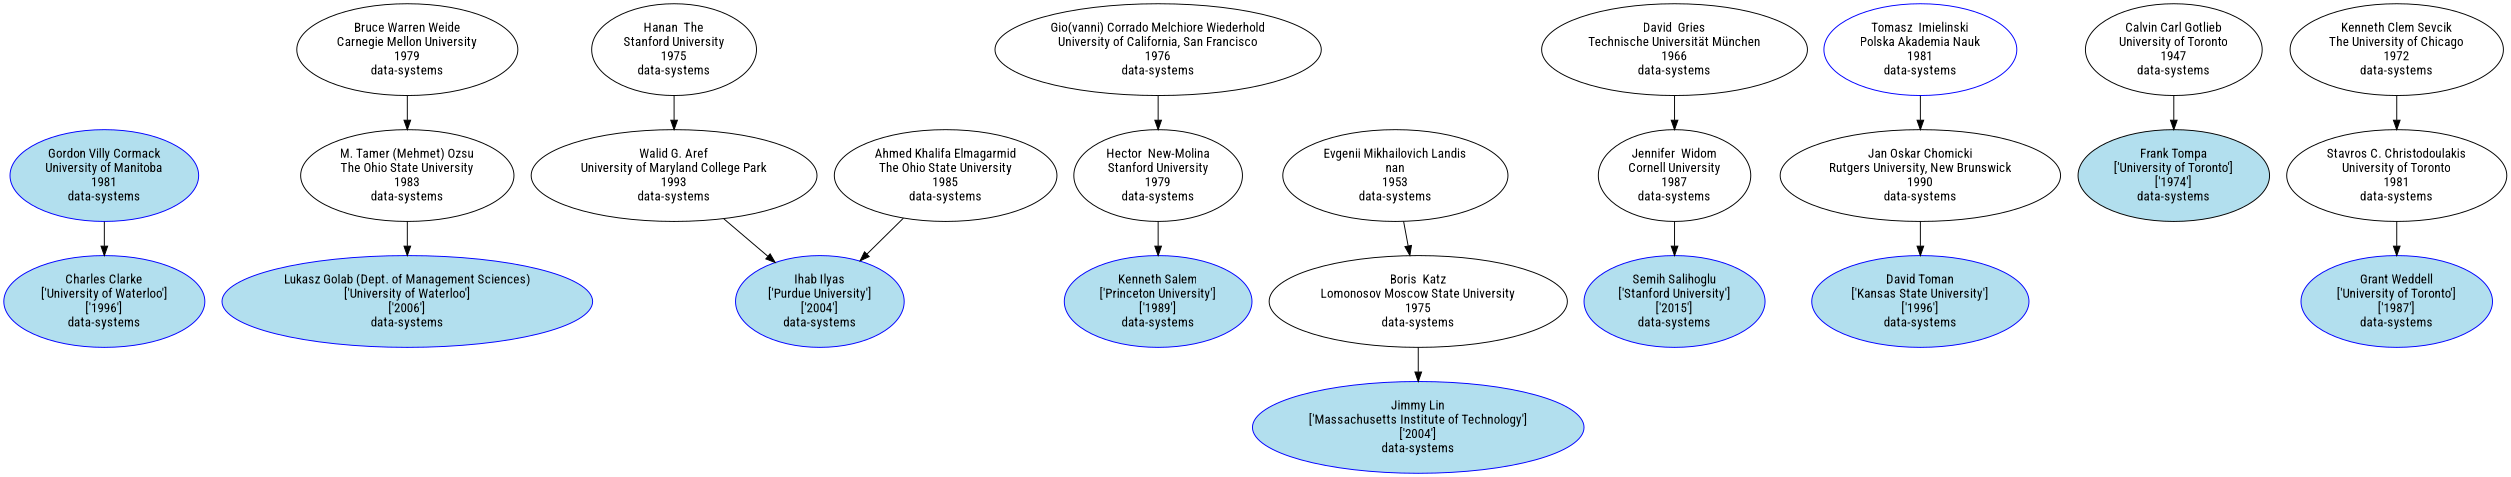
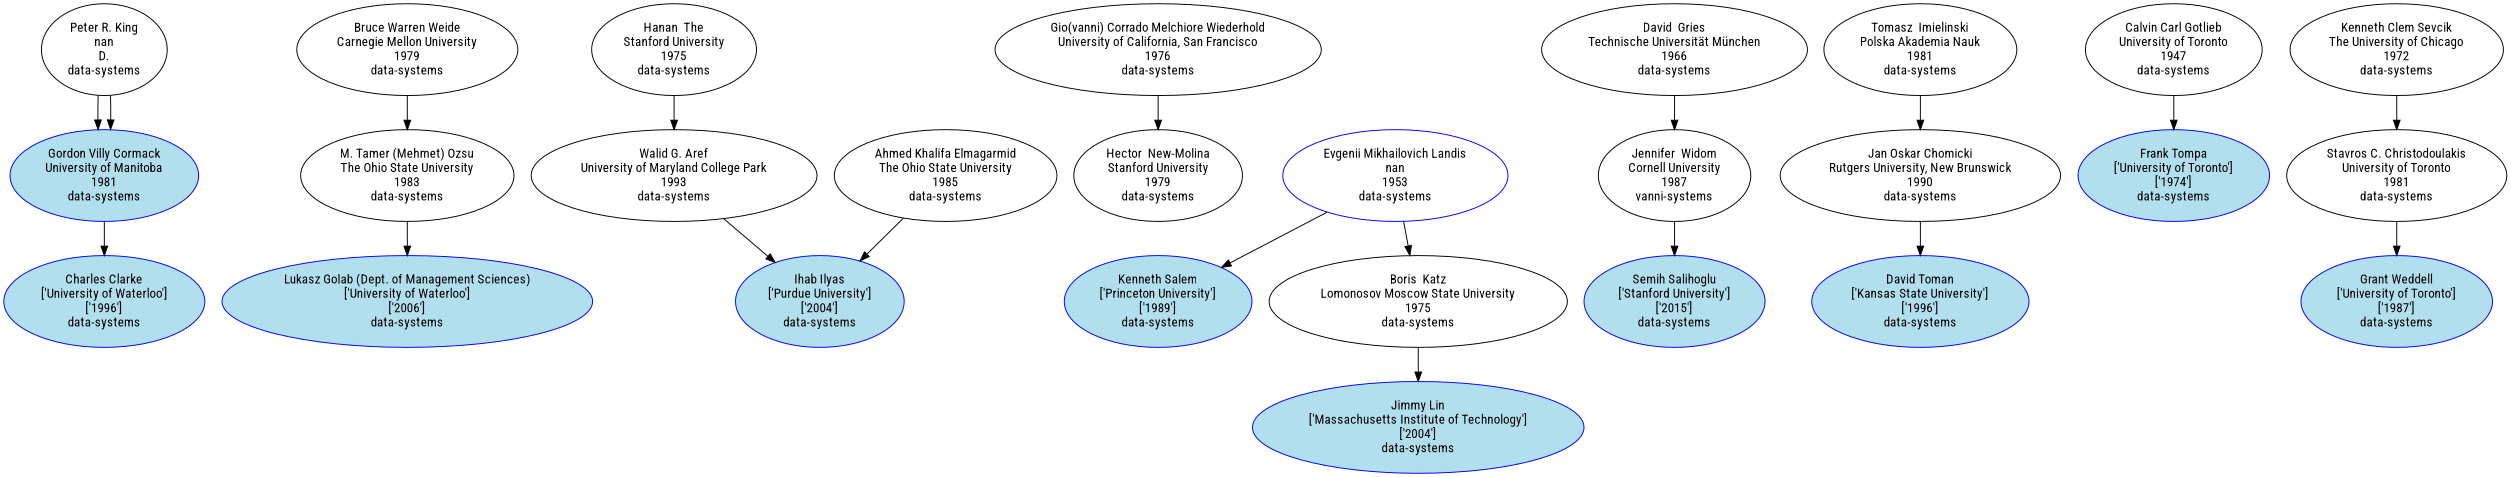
  digraph {
    fontname="Roboto Condensed"
    node [fontname="Roboto Condensed"]
    edge [fontname="Roboto Condensed"]
    n1 [color=blue fillcolor=lightblue2 label="Charles Clarke\n['University of Waterloo']\n['1996']\ndata-systems" style=filled]
    n2 [color=blue fillcolor=lightblue2 label="Gordon Villy Cormack\nUniversity of Manitoba\n1981\ndata-systems" style=filled]
    n3 [color=blue fillcolor=lightblue2 label="Lukasz Golab (Dept. of Management Sciences)\n['University of Waterloo']\n['2006']\ndata-systems" style=filled]
    n4 [color=blue fillcolor=lightblue2 label="Ihab Ilyas\n['Purdue University']\n['2004']\ndata-systems" style=filled]
    n5 [color=blue fillcolor=lightblue2 label="Jimmy Lin\n['Massachusetts Institute of Technology']\n['2004']\ndata-systems" style=filled]
    n6 [color=blue fillcolor=lightblue2 label="Kenneth Salem\n['Princeton University']\n['1989']\ndata-systems" style=filled]
    n7 [color=blue fillcolor=lightblue2 label="Semih Salihoglu\n['Stanford University']\n['2015']\ndata-systems" style=filled]
    n8 [color=blue fillcolor=lightblue2 label="David Toman\n['Kansas State University']\n['1996']\ndata-systems" style=filled]
-   n9 [color=black fillcolor=lightblue2 label="Frank Tompa\n['University of Toronto']\n['1974']\ndata-systems" style=filled]
+   n9 [color=blue fillcolor=lightblue2 label="Frank Tompa\n['University of Toronto']\n['1974']\ndata-systems" style=filled]
    n10 [color=blue fillcolor=lightblue2 label="Grant Weddell\n['University of Toronto']\n['1987']\ndata-systems" style=filled]
+   n11 [label="Peter R. King\nnan\nD.\ndata-systems"]
    n12 [label="M. Tamer (Mehmet) Ozsu\nThe Ohio State University\n1983\ndata-systems"]
    n13 [label="Walid G. Aref\nUniversity of Maryland College Park\n1993\ndata-systems"]
    n14 [label="Ahmed Khalifa Elmagarmid\nThe Ohio State University\n1985\ndata-systems"]
    n15 [label="Boris  Katz\nLomonosov Moscow State University\n1975\ndata-systems"]
    n16 [label="Hector  New-Molina\nStanford University\n1979\ndata-systems"]
-   n17 [label="Jennifer  Widom\nCornell University\n1987\ndata-systems"]
+   n17 [label="Jennifer  Widom\nCornell University\n1987\nvanni-systems"]
    n18 [label="Jan Oskar Chomicki\nRutgers University, New Brunswick\n1990\ndata-systems"]
    n19 [label="Calvin Carl Gotlieb\nUniversity of Toronto\n1947\ndata-systems"]
    n20 [label="Stavros C. Christodoulakis\nUniversity of Toronto\n1981\ndata-systems"]
    n21 [label="Bruce Warren Weide\nCarnegie Mellon University\n1979\ndata-systems"]
    n22 [label="Hanan  The\nStanford University\n1975\ndata-systems"]
-   n23 [label="Evgenii Mikhailovich Landis\nnan\n1953\ndata-systems"]
+   n23 [label="Evgenii Mikhailovich Landis\nnan\n1953\ndata-systems" color=blue]
    n24 [label="Gio(vanni) Corrado Melchiore Wiederhold\nUniversity of California, San Francisco\n1976\ndata-systems"]
    n25 [label="David  Gries\nTechnische Universität München\n1966\ndata-systems"]
-   n26 [label="Tomasz  Imielinski\nPolska Akademia Nauk\n1981\ndata-systems" color=blue]
+   n26 [label="Tomasz  Imielinski\nPolska Akademia Nauk\n1981\ndata-systems"]
    n27 [label="Kenneth Clem Sevcik\nThe University of Chicago\n1972\ndata-systems"]
    n2 -> n1
+   n11 -> n2
+   n11 -> n2
    n12 -> n3
    n13 -> n4
    n14 -> n4
    n15 -> n5
-   n16 -> n6
+   n23 -> n6
    n17 -> n7
    n18 -> n8
    n19 -> n9
    n20 -> n10
    n21 -> n12
    n22 -> n13
    n23 -> n15
    n24 -> n16
    n25 -> n17
    n26 -> n18
    n27 -> n20
  }
